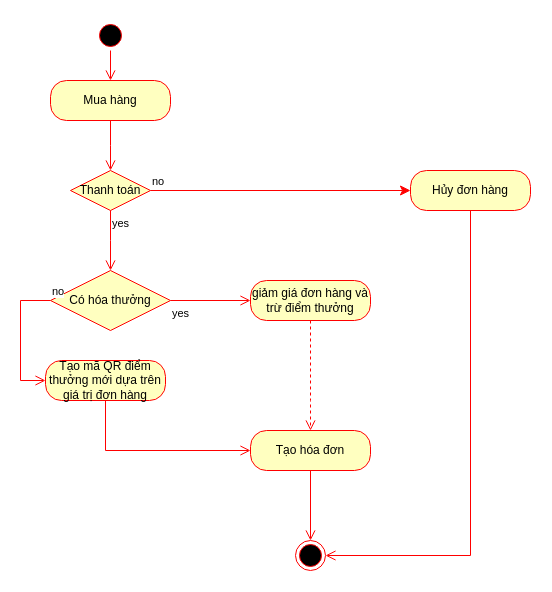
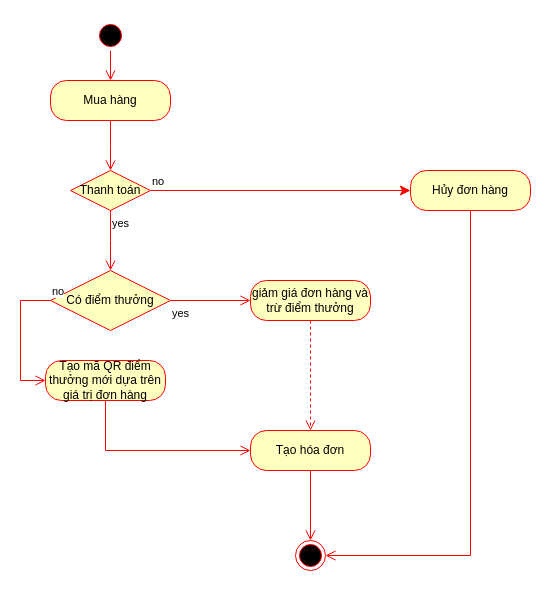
  <mxCell id="0" />
  <mxCell id="1" parent="0" />
  <mxCell id="2" value="" style="ellipse;html=1;shape=startState;fillColor=#000000;strokeColor=#ff0000;" vertex="1" parent="1"><mxGeometry x="95" y="20" width="30" height="30" as="geometry" /></mxCell>
  <mxCell id="3" value="" style="edgeStyle=orthogonalEdgeStyle;html=1;verticalAlign=bottom;endArrow=open;endSize=8;strokeColor=#ff0000;rounded=0;entryX=0.5;entryY=0;entryDx=0;entryDy=0;" edge="1" source="2" parent="1" target="4"><mxGeometry relative="1" as="geometry"><mxPoint x="105" y="80" as="targetPoint" /></mxGeometry></mxCell>
  <mxCell id="4" value="Mua hàng" style="rounded=1;whiteSpace=wrap;html=1;arcSize=40;fontColor=#000000;fillColor=#ffffc0;strokeColor=#ff0000;" vertex="1" parent="1"><mxGeometry x="50" y="80" width="120" height="40" as="geometry" /></mxCell>
  <mxCell id="5" value="" style="edgeStyle=orthogonalEdgeStyle;html=1;verticalAlign=bottom;endArrow=open;endSize=8;strokeColor=#ff0000;rounded=0;" edge="1" source="4" parent="1"><mxGeometry relative="1" as="geometry"><mxPoint x="110" y="170" as="targetPoint" /></mxGeometry></mxCell>
  <mxCell id="6" value="Thanh toán" style="rhombus;whiteSpace=wrap;html=1;fillColor=#ffffc0;strokeColor=#ff0000;" vertex="1" parent="1"><mxGeometry x="70" y="170" width="80" height="40" as="geometry" /></mxCell>
  <mxCell id="7" value="no" style="edgeStyle=orthogonalEdgeStyle;html=1;align=left;verticalAlign=bottom;endArrow=classic;endSize=8;strokeColor=#ff0000;rounded=0;entryX=0;entryY=0.5;entryDx=0;entryDy=0;" edge="1" source="6" parent="1" target="9"><mxGeometry x="-1" relative="1" as="geometry"><mxPoint x="250" y="190" as="targetPoint" /></mxGeometry></mxCell>
  <mxCell id="8" value="yes" style="edgeStyle=orthogonalEdgeStyle;html=1;align=left;verticalAlign=top;endArrow=open;endSize=8;strokeColor=#ff0000;rounded=0;" edge="1" source="6" parent="1"><mxGeometry x="-1" relative="1" as="geometry"><mxPoint x="110" y="270" as="targetPoint" /></mxGeometry></mxCell>
  <mxCell id="9" value="Hủy đơn hàng" style="rounded=1;whiteSpace=wrap;html=1;arcSize=40;fontColor=#000000;fillColor=#ffffc0;strokeColor=#ff0000;" vertex="1" parent="1"><mxGeometry x="410" y="170" width="120" height="40" as="geometry" /></mxCell>
  <mxCell id="10" value="" style="edgeStyle=orthogonalEdgeStyle;html=1;verticalAlign=bottom;endArrow=open;endSize=8;strokeColor=#ff0000;rounded=0;entryX=1;entryY=0.5;entryDx=0;entryDy=0;" edge="1" source="9" parent="1" target="11"><mxGeometry relative="1" as="geometry"><mxPoint x="420" y="450" as="targetPoint" /><Array as="points"><mxPoint x="470" y="555" /></Array></mxGeometry></mxCell>
  <mxCell id="11" value="" style="ellipse;html=1;shape=endState;fillColor=#000000;strokeColor=#ff0000;" vertex="1" parent="1"><mxGeometry x="295" y="540" width="30" height="30" as="geometry" /></mxCell>
- <mxCell id="12" value="Có hóa thưởng" style="rhombus;whiteSpace=wrap;html=1;fillColor=#ffffc0;strokeColor=#ff0000;" vertex="1" parent="1"><mxGeometry x="50" y="270" width="120" height="60" as="geometry" /></mxCell>
+ <mxCell id="12" value="Có điểm thưởng" style="rhombus;whiteSpace=wrap;html=1;fillColor=#ffffc0;strokeColor=#ff0000;" vertex="1" parent="1"><mxGeometry x="50" y="270" width="120" height="60" as="geometry" /></mxCell>
  <mxCell id="13" value="no" style="edgeStyle=orthogonalEdgeStyle;html=1;align=left;verticalAlign=bottom;endArrow=open;endSize=8;strokeColor=#ff0000;rounded=0;entryX=0;entryY=0.5;entryDx=0;entryDy=0;" edge="1" source="12" parent="1" target="17"><mxGeometry x="-1" relative="1" as="geometry"><mxPoint x="-50" y="300" as="targetPoint" /><Array as="points"><mxPoint x="20" y="300" /><mxPoint x="20" y="380" /></Array></mxGeometry></mxCell>
  <mxCell id="14" value="yes" style="edgeStyle=orthogonalEdgeStyle;html=1;align=left;verticalAlign=top;endArrow=open;endSize=8;strokeColor=#ff0000;rounded=0;entryX=0;entryY=0.5;entryDx=0;entryDy=0;" edge="1" source="12" parent="1" target="15"><mxGeometry x="-1" relative="1" as="geometry"><mxPoint x="110" y="380" as="targetPoint" /></mxGeometry></mxCell>
  <mxCell id="15" value="giảm giá đơn hàng và trừ điểm thưởng" style="rounded=1;whiteSpace=wrap;html=1;arcSize=40;fontColor=#000000;fillColor=#ffffc0;strokeColor=#ff0000;" vertex="1" parent="1"><mxGeometry x="250" y="280" width="120" height="40" as="geometry" /></mxCell>
  <mxCell id="16" value="" style="edgeStyle=orthogonalEdgeStyle;html=1;verticalAlign=bottom;endArrow=open;endSize=8;strokeColor=#ff0000;rounded=0;entryX=0.5;entryY=0;entryDx=0;entryDy=0;dashed=1;" edge="1" source="15" parent="1" target="19"><mxGeometry relative="1" as="geometry"><mxPoint x="312" y="390" as="targetPoint" /><Array as="points"><mxPoint x="310" y="400" /><mxPoint x="310" y="400" /></Array></mxGeometry></mxCell>
  <mxCell id="17" value="Tạo mã QR điểm thưởng mới dựa trên giá trị đơn hàng" style="rounded=1;whiteSpace=wrap;html=1;arcSize=40;fontColor=#000000;fillColor=#ffffc0;strokeColor=#ff0000;" vertex="1" parent="1"><mxGeometry x="45" y="360" width="120" height="40" as="geometry" /></mxCell>
  <mxCell id="18" value="" style="edgeStyle=orthogonalEdgeStyle;html=1;verticalAlign=bottom;endArrow=open;endSize=8;strokeColor=#ff0000;rounded=0;entryX=0;entryY=0.5;entryDx=0;entryDy=0;" edge="1" source="17" parent="1" target="19"><mxGeometry relative="1" as="geometry"><mxPoint x="180" y="450" as="targetPoint" /><Array as="points"><mxPoint x="105" y="450" /></Array></mxGeometry></mxCell>
  <mxCell id="19" value="Tạo hóa đơn" style="rounded=1;whiteSpace=wrap;html=1;arcSize=40;fontColor=#000000;fillColor=#ffffc0;strokeColor=#ff0000;" vertex="1" parent="1"><mxGeometry x="250" y="430" width="120" height="40" as="geometry" /></mxCell>
  <mxCell id="20" value="" style="edgeStyle=orthogonalEdgeStyle;html=1;verticalAlign=bottom;endArrow=open;endSize=8;strokeColor=#ff0000;rounded=0;entryX=0.5;entryY=0;entryDx=0;entryDy=0;" edge="1" source="19" parent="1" target="11"><mxGeometry relative="1" as="geometry"><mxPoint x="310" y="520" as="targetPoint" /><Array as="points" /></mxGeometry></mxCell>
